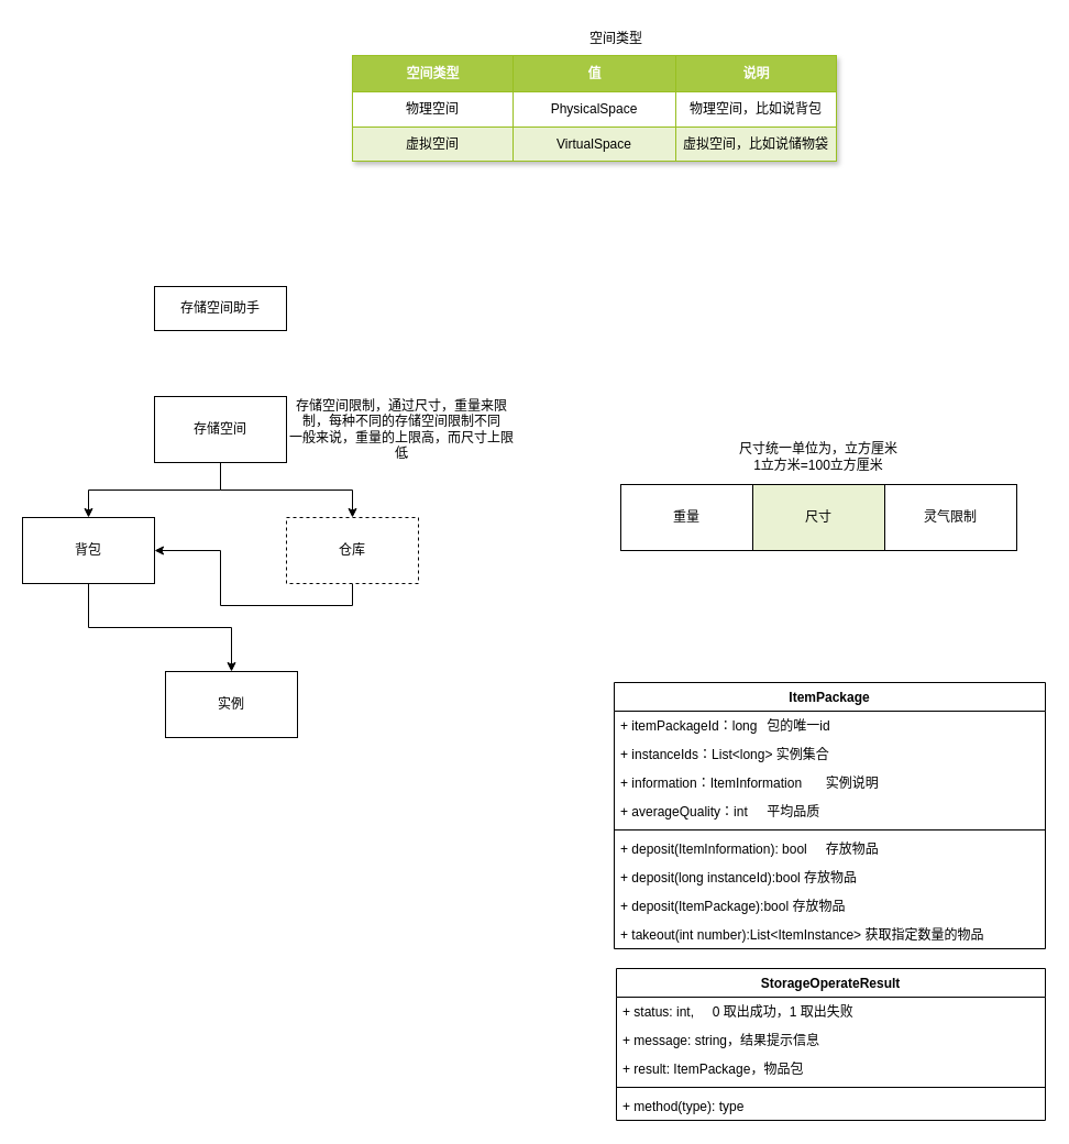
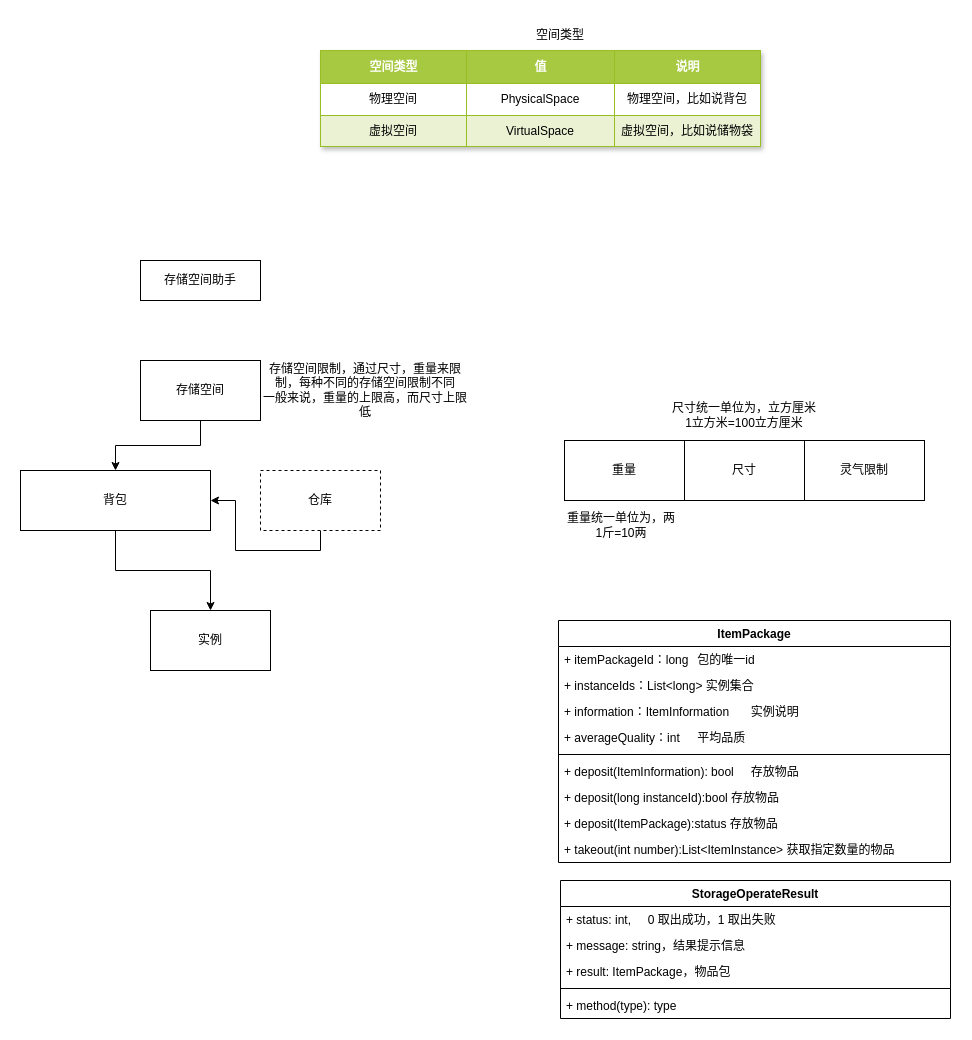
  <mxCell id="0" />
  <mxCell id="1" parent="0" />
  <mxCell id="2" style="edgeStyle=orthogonalEdgeStyle;rounded=0;orthogonalLoop=1;jettySize=auto;html=1;exitX=0.5;exitY=1;exitDx=0;exitDy=0;entryX=0.5;entryY=0;entryDx=0;entryDy=0;" parent="1" source="4" target="6" edge="1"><mxGeometry relative="1" as="geometry" /></mxCell>
- <mxCell id="3" style="edgeStyle=orthogonalEdgeStyle;rounded=0;orthogonalLoop=1;jettySize=auto;html=1;exitX=0.5;exitY=1;exitDx=0;exitDy=0;" parent="1" source="4" target="8" edge="1"><mxGeometry relative="1" as="geometry" /></mxCell>
  <mxCell id="4" value="存储空间" style="rounded=0;whiteSpace=wrap;html=1;" parent="1" vertex="1"><mxGeometry x="140" y="360" width="120" height="60" as="geometry" /></mxCell>
  <mxCell id="5" style="edgeStyle=orthogonalEdgeStyle;rounded=0;orthogonalLoop=1;jettySize=auto;html=1;exitX=0.5;exitY=1;exitDx=0;exitDy=0;entryX=0.5;entryY=0;entryDx=0;entryDy=0;" parent="1" source="6" target="10" edge="1"><mxGeometry relative="1" as="geometry"><mxPoint x="210" y="600" as="targetPoint" /></mxGeometry></mxCell>
- <mxCell id="6" value="背包" style="rounded=0;whiteSpace=wrap;html=1;" parent="1" vertex="1"><mxGeometry x="20" y="470" width="120" height="60" as="geometry" /></mxCell>
+ <mxCell id="6" value="背包" style="rounded=0;whiteSpace=wrap;html=1;" parent="1" vertex="1"><mxGeometry x="20" y="470" width="190" height="60" as="geometry" /></mxCell>
  <mxCell id="7" style="edgeStyle=orthogonalEdgeStyle;rounded=0;orthogonalLoop=1;jettySize=auto;html=1;exitX=0.5;exitY=1;exitDx=0;exitDy=0;" parent="1" source="8" target="6" edge="1"><mxGeometry relative="1" as="geometry" /></mxCell>
  <mxCell id="8" value="仓库" style="rounded=0;whiteSpace=wrap;html=1;dashed=1;" parent="1" vertex="1"><mxGeometry x="260" y="470" width="120" height="60" as="geometry" /></mxCell>
  <mxCell id="9" value="存储空间助手" style="rounded=0;whiteSpace=wrap;html=1;" parent="1" vertex="1"><mxGeometry x="140" y="260" width="120" height="40" as="geometry" /></mxCell>
  <mxCell id="10" value="实例" style="rounded=0;whiteSpace=wrap;html=1;" parent="1" vertex="1"><mxGeometry y="610" width="120" height="60" as="geometry" x="150" /></mxCell>
  <mxCell id="11" value="存储空间限制，通过尺寸，重量来限制，每种不同的存储空间限制不同&lt;br&gt;一般来说，重量的上限高，而尺寸上限低" style="text;html=1;strokeColor=none;fillColor=none;align=center;verticalAlign=middle;whiteSpace=wrap;rounded=0;" parent="1" vertex="1"><mxGeometry x="260" y="350" width="210" height="80" as="geometry" /></mxCell>
  <mxCell id="12" value="重量" style="rounded=0;whiteSpace=wrap;html=1;" parent="1" vertex="1"><mxGeometry x="564" y="440" width="120" height="60" as="geometry" /></mxCell>
- <mxCell id="13" value="尺寸" style="rounded=0;whiteSpace=wrap;html=1;fillColor=#eaf2d3;" parent="1" vertex="1"><mxGeometry x="684" y="440" width="120" height="60" as="geometry" /></mxCell>
+ <mxCell id="13" value="尺寸" style="rounded=0;whiteSpace=wrap;html=1;" parent="1" vertex="1"><mxGeometry x="684" y="440" width="120" height="60" as="geometry" /></mxCell>
+ <mxCell id="14" value="重量统一单位为，两&lt;br&gt;1斤=10两" style="text;html=1;strokeColor=none;fillColor=none;align=center;verticalAlign=middle;whiteSpace=wrap;rounded=0;" parent="1" vertex="1"><mxGeometry x="558" y="510" width="126" height="30" as="geometry" /></mxCell>
  <mxCell id="15" value="尺寸统一单位为，立方厘米&lt;br&gt;1立方米=100立方厘米" style="text;html=1;strokeColor=none;fillColor=none;align=center;verticalAlign=middle;whiteSpace=wrap;rounded=0;" parent="1" vertex="1"><mxGeometry x="644" y="400" width="200" height="30" as="geometry" /></mxCell>
  <mxCell id="16" value="StorageOperateResult" style="swimlane;fontStyle=1;align=center;verticalAlign=top;childLayout=stackLayout;horizontal=1;startSize=26;horizontalStack=0;resizeParent=1;resizeParentMax=0;resizeLast=0;collapsible=1;marginBottom=0;whiteSpace=wrap;html=1;" parent="1" vertex="1"><mxGeometry x="560" y="880" width="390" height="138" as="geometry" /></mxCell>
  <mxCell id="17" value="+ status: int,&#09;&lt;span style=&quot;border-color: var(--border-color);&quot;&gt;&lt;span style=&quot;white-space: pre;&quot;&gt;&amp;nbsp;&amp;nbsp;&amp;nbsp;&amp;nbsp;&lt;/span&gt;&lt;/span&gt;0 取出成功，1 取出失败" style="text;strokeColor=none;fillColor=none;align=left;verticalAlign=top;spacingLeft=4;spacingRight=4;overflow=hidden;rotatable=0;points=[[0,0.5],[1,0.5]];portConstraint=eastwest;whiteSpace=wrap;html=1;" parent="16" vertex="1"><mxGeometry y="26" width="390" height="26" as="geometry" /></mxCell>
  <mxCell id="18" value="+ message: string，结果提示信息" style="text;strokeColor=none;fillColor=none;align=left;verticalAlign=top;spacingLeft=4;spacingRight=4;overflow=hidden;rotatable=0;points=[[0,0.5],[1,0.5]];portConstraint=eastwest;whiteSpace=wrap;html=1;" parent="16" vertex="1"><mxGeometry y="52" width="390" height="26" as="geometry" /></mxCell>
  <mxCell id="19" value="+ result:&amp;nbsp;ItemPackage，物品包" style="text;strokeColor=none;fillColor=none;align=left;verticalAlign=top;spacingLeft=4;spacingRight=4;overflow=hidden;rotatable=0;points=[[0,0.5],[1,0.5]];portConstraint=eastwest;whiteSpace=wrap;html=1;" parent="16" vertex="1"><mxGeometry y="78" width="390" height="26" as="geometry" /></mxCell>
  <mxCell id="20" value="" style="line;strokeWidth=1;fillColor=none;align=left;verticalAlign=middle;spacingTop=-1;spacingLeft=3;spacingRight=3;rotatable=0;labelPosition=right;points=[];portConstraint=eastwest;strokeColor=inherit;" parent="16" vertex="1"><mxGeometry y="104" width="390" height="8" as="geometry" /></mxCell>
  <mxCell id="21" value="+ method(type): type" style="text;strokeColor=none;fillColor=none;align=left;verticalAlign=top;spacingLeft=4;spacingRight=4;overflow=hidden;rotatable=0;points=[[0,0.5],[1,0.5]];portConstraint=eastwest;whiteSpace=wrap;html=1;" parent="16" vertex="1"><mxGeometry y="112" width="390" height="26" as="geometry" /></mxCell>
  <mxCell id="22" value="ItemPackage" style="swimlane;fontStyle=1;align=center;verticalAlign=top;childLayout=stackLayout;horizontal=1;startSize=26;horizontalStack=0;resizeParent=1;resizeParentMax=0;resizeLast=0;collapsible=1;marginBottom=0;whiteSpace=wrap;html=1;" parent="1" vertex="1"><mxGeometry x="558" y="620" width="392" height="242" as="geometry" /></mxCell>
  <mxCell id="23" value="+ itemPackageId：long&lt;span style=&quot;white-space: pre;&quot;&gt;&#09;&lt;/span&gt;包的唯一id" style="text;strokeColor=none;fillColor=none;align=left;verticalAlign=top;spacingLeft=4;spacingRight=4;overflow=hidden;rotatable=0;points=[[0,0.5],[1,0.5]];portConstraint=eastwest;whiteSpace=wrap;html=1;" parent="22" vertex="1"><mxGeometry y="26" width="392" height="26" as="geometry" /></mxCell>
  <mxCell id="24" value="+ instanceIds：List&amp;lt;long&amp;gt; 实例集合" style="text;strokeColor=none;fillColor=none;align=left;verticalAlign=top;spacingLeft=4;spacingRight=4;overflow=hidden;rotatable=0;points=[[0,0.5],[1,0.5]];portConstraint=eastwest;whiteSpace=wrap;html=1;" parent="22" vertex="1"><mxGeometry y="52" width="392" height="26" as="geometry" /></mxCell>
  <mxCell id="25" value="+ information：ItemInformation&lt;span style=&quot;white-space: pre;&quot;&gt;&#09;&lt;/span&gt;实例说明" style="text;strokeColor=none;fillColor=none;align=left;verticalAlign=top;spacingLeft=4;spacingRight=4;overflow=hidden;rotatable=0;points=[[0,0.5],[1,0.5]];portConstraint=eastwest;whiteSpace=wrap;html=1;" parent="22" vertex="1"><mxGeometry y="78" width="392" height="26" as="geometry" /></mxCell>
  <mxCell id="26" value="+ averageQuality：int&lt;span style=&quot;white-space: pre;&quot;&gt;&#09;&lt;/span&gt;平均品质" style="text;strokeColor=none;fillColor=none;align=left;verticalAlign=top;spacingLeft=4;spacingRight=4;overflow=hidden;rotatable=0;points=[[0,0.5],[1,0.5]];portConstraint=eastwest;whiteSpace=wrap;html=1;" vertex="1" parent="22"><mxGeometry y="104" width="392" height="26" as="geometry" /></mxCell>
  <mxCell id="27" value="" style="line;strokeWidth=1;fillColor=none;align=left;verticalAlign=middle;spacingTop=-1;spacingLeft=3;spacingRight=3;rotatable=0;labelPosition=right;points=[];portConstraint=eastwest;strokeColor=inherit;" parent="22" vertex="1"><mxGeometry y="130" width="392" height="8" as="geometry" /></mxCell>
  <mxCell id="28" value="+ deposit(ItemInformation): bool&lt;span style=&quot;white-space: pre;&quot;&gt;&#09;&lt;/span&gt;存放物品" style="text;strokeColor=none;fillColor=none;align=left;verticalAlign=top;spacingLeft=4;spacingRight=4;overflow=hidden;rotatable=0;points=[[0,0.5],[1,0.5]];portConstraint=eastwest;whiteSpace=wrap;html=1;" parent="22" vertex="1"><mxGeometry y="138" width="392" height="26" as="geometry" /></mxCell>
  <mxCell id="29" value="+ deposit(long instanceId):bool 存放物品" style="text;strokeColor=none;fillColor=none;align=left;verticalAlign=top;spacingLeft=4;spacingRight=4;overflow=hidden;rotatable=0;points=[[0,0.5],[1,0.5]];portConstraint=eastwest;whiteSpace=wrap;html=1;" parent="22" vertex="1"><mxGeometry y="164" width="392" height="26" as="geometry" /></mxCell>
- <mxCell id="30" value="+ deposit(ItemPackage):bool 存放物品" style="text;strokeColor=none;fillColor=none;align=left;verticalAlign=top;spacingLeft=4;spacingRight=4;overflow=hidden;rotatable=0;points=[[0,0.5],[1,0.5]];portConstraint=eastwest;whiteSpace=wrap;html=1;" parent="22" vertex="1"><mxGeometry y="190" width="392" height="26" as="geometry" /></mxCell>
+ <mxCell id="30" value="+ deposit(ItemPackage):status 存放物品" style="text;strokeColor=none;fillColor=none;align=left;verticalAlign=top;spacingLeft=4;spacingRight=4;overflow=hidden;rotatable=0;points=[[0,0.5],[1,0.5]];portConstraint=eastwest;whiteSpace=wrap;html=1;" parent="22" vertex="1"><mxGeometry y="190" width="392" height="26" as="geometry" /></mxCell>
  <mxCell id="31" value="+&amp;nbsp;takeout(int number):List&amp;lt;ItemInstance&amp;gt; 获取指定数量的物品" style="text;strokeColor=none;fillColor=none;align=left;verticalAlign=top;spacingLeft=4;spacingRight=4;overflow=hidden;rotatable=0;points=[[0,0.5],[1,0.5]];portConstraint=eastwest;whiteSpace=wrap;html=1;" parent="22" vertex="1"><mxGeometry y="216" width="392" height="26" as="geometry" /></mxCell>
  <mxCell id="32" value="" style="group" parent="1" vertex="1" connectable="0"><mxGeometry x="320" y="20" width="440" height="126" as="geometry" /></mxCell>
  <mxCell id="33" value="Assets" style="childLayout=tableLayout;recursiveResize=0;strokeColor=#98bf21;fillColor=#A7C942;shadow=1;" parent="32" vertex="1"><mxGeometry y="30" width="440" height="96" as="geometry" /></mxCell>
  <mxCell id="34" style="shape=tableRow;horizontal=0;startSize=0;swimlaneHead=0;swimlaneBody=0;top=0;left=0;bottom=0;right=0;dropTarget=0;collapsible=0;recursiveResize=0;expand=0;fontStyle=0;strokeColor=inherit;fillColor=#ffffff;" parent="33" vertex="1"><mxGeometry width="440" height="33" as="geometry" /></mxCell>
  <mxCell id="35" value="空间类型" style="connectable=0;recursiveResize=0;strokeColor=inherit;fillColor=#A7C942;align=center;fontStyle=1;fontColor=#FFFFFF;html=1;" parent="34" vertex="1"><mxGeometry width="146" height="33" as="geometry"><mxRectangle width="146" height="33" as="alternateBounds" /></mxGeometry></mxCell>
  <mxCell id="36" value="值" style="connectable=0;recursiveResize=0;strokeColor=inherit;fillColor=#A7C942;align=center;fontStyle=1;fontColor=#FFFFFF;html=1;" parent="34" vertex="1"><mxGeometry x="146" width="148" height="33" as="geometry"><mxRectangle width="148" height="33" as="alternateBounds" /></mxGeometry></mxCell>
  <mxCell id="37" value="说明" style="connectable=0;recursiveResize=0;strokeColor=inherit;fillColor=#A7C942;align=center;fontStyle=1;fontColor=#FFFFFF;html=1;" parent="34" vertex="1"><mxGeometry x="294" width="146" height="33" as="geometry"><mxRectangle width="146" height="33" as="alternateBounds" /></mxGeometry></mxCell>
  <mxCell id="38" value="" style="shape=tableRow;horizontal=0;startSize=0;swimlaneHead=0;swimlaneBody=0;top=0;left=0;bottom=0;right=0;dropTarget=0;collapsible=0;recursiveResize=0;expand=0;fontStyle=0;strokeColor=inherit;fillColor=#ffffff;" parent="33" vertex="1"><mxGeometry y="33" width="440" height="32" as="geometry" /></mxCell>
  <mxCell id="39" value="物理空间" style="connectable=0;recursiveResize=0;strokeColor=inherit;fillColor=inherit;align=center;whiteSpace=wrap;html=1;" parent="38" vertex="1"><mxGeometry width="146" height="32" as="geometry"><mxRectangle width="146" height="32" as="alternateBounds" /></mxGeometry></mxCell>
  <mxCell id="40" value="PhysicalSpace" style="connectable=0;recursiveResize=0;strokeColor=inherit;fillColor=inherit;align=center;whiteSpace=wrap;html=1;" parent="38" vertex="1"><mxGeometry x="146" width="148" height="32" as="geometry"><mxRectangle width="148" height="32" as="alternateBounds" /></mxGeometry></mxCell>
  <mxCell id="41" value="物理空间，比如说背包" style="connectable=0;recursiveResize=0;strokeColor=inherit;fillColor=inherit;align=center;whiteSpace=wrap;html=1;" parent="38" vertex="1"><mxGeometry x="294" width="146" height="32" as="geometry"><mxRectangle width="146" height="32" as="alternateBounds" /></mxGeometry></mxCell>
  <mxCell id="42" value="" style="shape=tableRow;horizontal=0;startSize=0;swimlaneHead=0;swimlaneBody=0;top=0;left=0;bottom=0;right=0;dropTarget=0;collapsible=0;recursiveResize=0;expand=0;fontStyle=1;strokeColor=inherit;fillColor=#EAF2D3;" parent="33" vertex="1"><mxGeometry y="65" width="440" height="31" as="geometry" /></mxCell>
  <mxCell id="43" value="虚拟空间" style="connectable=0;recursiveResize=0;strokeColor=inherit;fillColor=inherit;whiteSpace=wrap;html=1;" parent="42" vertex="1"><mxGeometry width="146" height="31" as="geometry"><mxRectangle width="146" height="31" as="alternateBounds" /></mxGeometry></mxCell>
  <mxCell id="44" value="VirtualSpace" style="connectable=0;recursiveResize=0;strokeColor=inherit;fillColor=inherit;whiteSpace=wrap;html=1;" parent="42" vertex="1"><mxGeometry x="146" width="148" height="31" as="geometry"><mxRectangle width="148" height="31" as="alternateBounds" /></mxGeometry></mxCell>
  <mxCell id="45" value="虚拟空间，比如说储物袋" style="connectable=0;recursiveResize=0;strokeColor=inherit;fillColor=inherit;whiteSpace=wrap;html=1;" parent="42" vertex="1"><mxGeometry x="294" width="146" height="31" as="geometry"><mxRectangle width="146" height="31" as="alternateBounds" /></mxGeometry></mxCell>
  <mxCell id="46" value="空间类型" style="text;html=1;strokeColor=none;fillColor=none;align=center;verticalAlign=middle;whiteSpace=wrap;rounded=0;" parent="32" vertex="1"><mxGeometry x="210" width="60" height="30" as="geometry" /></mxCell>
  <mxCell id="47" value="灵气限制" style="rounded=0;whiteSpace=wrap;html=1;" parent="1" vertex="1"><mxGeometry x="804" y="440" width="120" height="60" as="geometry" /></mxCell>
